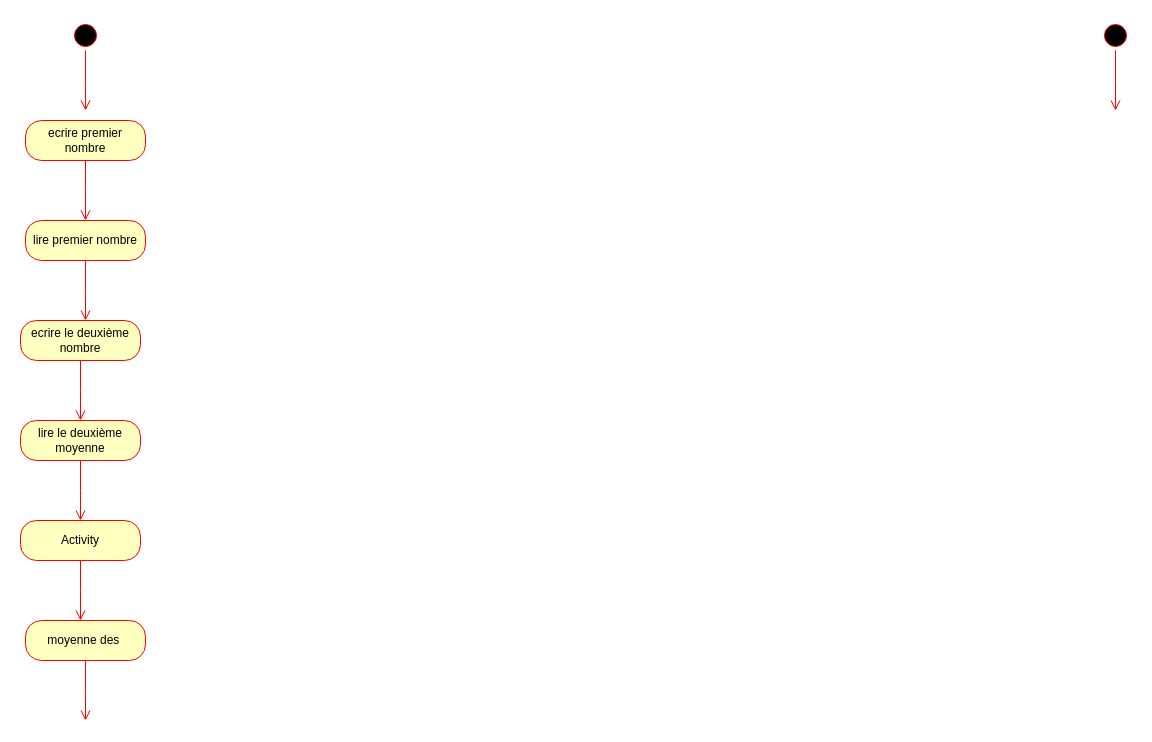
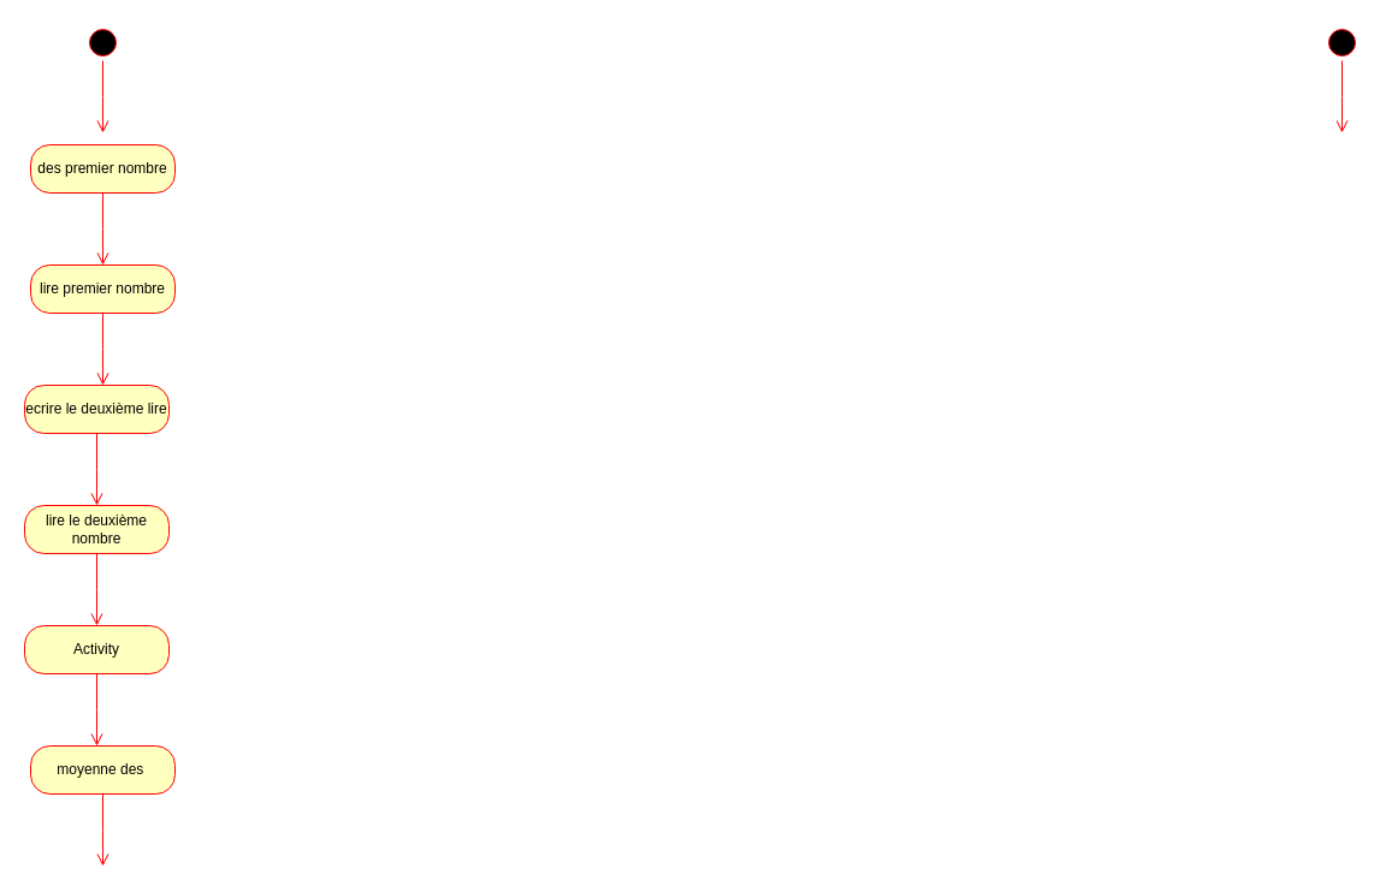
  <mxCell id="0" />
  <mxCell id="1" parent="0" />
  <mxCell id="2" value="" style="ellipse;html=1;shape=startState;fillColor=#000000;strokeColor=#ff0000;" vertex="1" parent="1"><mxGeometry x="1100" y="20" width="30" height="30" as="geometry" /></mxCell>
  <mxCell id="3" value="" style="edgeStyle=orthogonalEdgeStyle;html=1;verticalAlign=bottom;endArrow=open;endSize=8;strokeColor=#ff0000;rounded=0;" edge="1" source="2" parent="1"><mxGeometry relative="1" as="geometry"><mxPoint x="1115" y="110" as="targetPoint" /></mxGeometry></mxCell>
  <mxCell id="4" value="" style="ellipse;html=1;shape=startState;fillColor=#000000;strokeColor=#ff0000;" vertex="1" parent="1"><mxGeometry x="70" y="20" width="30" height="30" as="geometry" /></mxCell>
  <mxCell id="5" value="" style="edgeStyle=orthogonalEdgeStyle;html=1;verticalAlign=bottom;endArrow=open;endSize=8;strokeColor=#ff0000;rounded=0;" edge="1" source="4" parent="1"><mxGeometry relative="1" as="geometry"><mxPoint x="85" y="110" as="targetPoint" /></mxGeometry></mxCell>
- <mxCell id="6" value="ecrire premier nombre" style="rounded=1;whiteSpace=wrap;html=1;arcSize=40;fontColor=#000000;fillColor=#ffffc0;strokeColor=#ff0000;" vertex="1" parent="1"><mxGeometry x="25" y="120" width="120" height="40" as="geometry" /></mxCell>
+ <mxCell id="6" value="des premier nombre" style="rounded=1;whiteSpace=wrap;html=1;arcSize=40;fontColor=#000000;fillColor=#ffffc0;strokeColor=#ff0000;" vertex="1" parent="1"><mxGeometry x="25" y="120" width="120" height="40" as="geometry" /></mxCell>
  <mxCell id="7" value="" style="edgeStyle=orthogonalEdgeStyle;html=1;verticalAlign=bottom;endArrow=open;endSize=8;strokeColor=#ff0000;rounded=0;" edge="1" source="6" parent="1"><mxGeometry relative="1" as="geometry"><mxPoint x="85" y="220" as="targetPoint" /></mxGeometry></mxCell>
  <mxCell id="8" value="lire premier nombre" style="rounded=1;whiteSpace=wrap;html=1;arcSize=40;fontColor=#000000;fillColor=#ffffc0;strokeColor=#ff0000;" vertex="1" parent="1"><mxGeometry x="25" y="220" width="120" height="40" as="geometry" /></mxCell>
  <mxCell id="9" value="" style="edgeStyle=orthogonalEdgeStyle;html=1;verticalAlign=bottom;endArrow=open;endSize=8;strokeColor=#ff0000;rounded=0;" edge="1" source="8" parent="1"><mxGeometry relative="1" as="geometry"><mxPoint x="85" y="320" as="targetPoint" /></mxGeometry></mxCell>
- <mxCell id="10" value="ecrire le deuxième nombre" style="rounded=1;whiteSpace=wrap;html=1;arcSize=40;fontColor=#000000;fillColor=#ffffc0;strokeColor=#ff0000;" vertex="1" parent="1"><mxGeometry x="20" y="320" width="120" height="40" as="geometry" /></mxCell>
+ <mxCell id="10" value="ecrire le deuxième lire" style="rounded=1;whiteSpace=wrap;html=1;arcSize=40;fontColor=#000000;fillColor=#ffffc0;strokeColor=#ff0000;" vertex="1" parent="1"><mxGeometry x="20" y="320" width="120" height="40" as="geometry" /></mxCell>
  <mxCell id="11" value="" style="edgeStyle=orthogonalEdgeStyle;html=1;verticalAlign=bottom;endArrow=open;endSize=8;strokeColor=#ff0000;rounded=0;" edge="1" source="10" parent="1"><mxGeometry relative="1" as="geometry"><mxPoint x="80" y="420" as="targetPoint" /></mxGeometry></mxCell>
- <mxCell id="12" value="lire le deuxième moyenne" style="rounded=1;whiteSpace=wrap;html=1;arcSize=40;fontColor=#000000;fillColor=#ffffc0;strokeColor=#ff0000;" vertex="1" parent="1"><mxGeometry x="20" y="420" width="120" height="40" as="geometry" /></mxCell>
+ <mxCell id="12" value="lire le deuxième nombre" style="rounded=1;whiteSpace=wrap;html=1;arcSize=40;fontColor=#000000;fillColor=#ffffc0;strokeColor=#ff0000;" vertex="1" parent="1"><mxGeometry x="20" y="420" width="120" height="40" as="geometry" /></mxCell>
  <mxCell id="13" value="" style="edgeStyle=orthogonalEdgeStyle;html=1;verticalAlign=bottom;endArrow=open;endSize=8;strokeColor=#ff0000;rounded=0;" edge="1" source="12" parent="1"><mxGeometry relative="1" as="geometry"><mxPoint x="80" y="520" as="targetPoint" /></mxGeometry></mxCell>
  <mxCell id="14" value="Activity" style="rounded=1;whiteSpace=wrap;html=1;arcSize=40;fontColor=#000000;fillColor=#ffffc0;strokeColor=#ff0000;" vertex="1" parent="1"><mxGeometry x="20" y="520" width="120" height="40" as="geometry" /></mxCell>
  <mxCell id="15" value="" style="edgeStyle=orthogonalEdgeStyle;html=1;verticalAlign=bottom;endArrow=open;endSize=8;strokeColor=#ff0000;rounded=0;" edge="1" source="14" parent="1"><mxGeometry relative="1" as="geometry"><mxPoint x="80" y="620" as="targetPoint" /></mxGeometry></mxCell>
  <mxCell id="16" value="moyenne des&amp;nbsp;" style="rounded=1;whiteSpace=wrap;html=1;arcSize=40;fontColor=#000000;fillColor=#ffffc0;strokeColor=#ff0000;" vertex="1" parent="1"><mxGeometry x="25" y="620" width="120" height="40" as="geometry" /></mxCell>
  <mxCell id="17" value="" style="edgeStyle=orthogonalEdgeStyle;html=1;verticalAlign=bottom;endArrow=open;endSize=8;strokeColor=#ff0000;rounded=0;" edge="1" source="16" parent="1"><mxGeometry relative="1" as="geometry"><mxPoint x="85" y="720" as="targetPoint" /></mxGeometry></mxCell>
